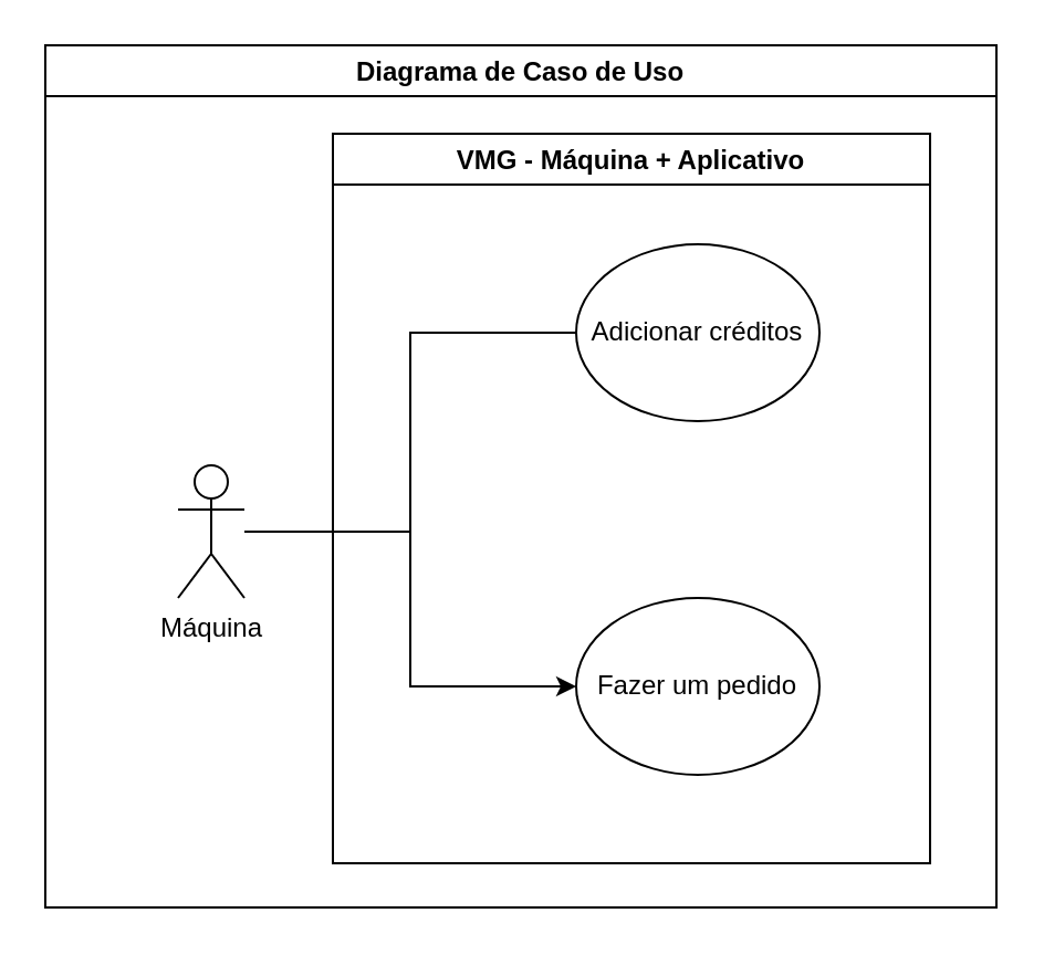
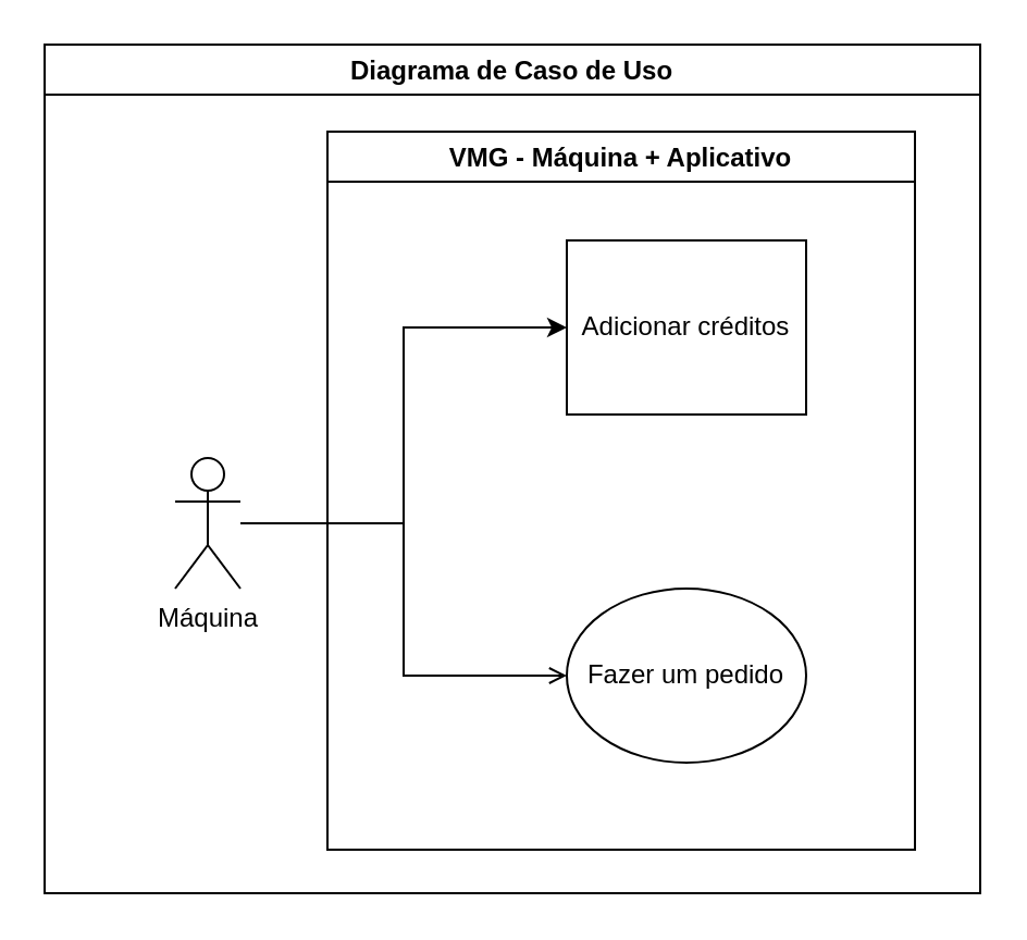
  <mxCell id="0" />
  <mxCell id="1" parent="0" />
  <mxCell id="2" value="Diagrama de Caso de Uso" style="swimlane;" parent="1" vertex="1"><mxGeometry y="20" width="430" height="390" as="geometry" x="20" /></mxCell>
- <mxCell id="3" style="edgeStyle=orthogonalEdgeStyle;rounded=0;orthogonalLoop=1;jettySize=auto;html=1;entryX=0;entryY=0.5;entryDx=0;entryDy=0;endArrow=none;" edge="1" parent="2" source="5" target="6"><mxGeometry relative="1" as="geometry" /></mxCell>
- <mxCell id="4" style="edgeStyle=orthogonalEdgeStyle;rounded=0;orthogonalLoop=1;jettySize=auto;html=1;entryX=0;entryY=0.5;entryDx=0;entryDy=0;" edge="1" parent="2" source="5" target="7"><mxGeometry relative="1" as="geometry" /></mxCell>
+ <mxCell id="3" style="edgeStyle=orthogonalEdgeStyle;rounded=0;orthogonalLoop=1;jettySize=auto;html=1;entryX=0;entryY=0.5;entryDx=0;entryDy=0;" edge="1" parent="2" source="5" target="6"><mxGeometry relative="1" as="geometry" /></mxCell>
+ <mxCell id="4" style="edgeStyle=orthogonalEdgeStyle;rounded=0;orthogonalLoop=1;jettySize=auto;html=1;entryX=0;entryY=0.5;entryDx=0;entryDy=0;endArrow=open;" edge="1" parent="2" source="5" target="7"><mxGeometry relative="1" as="geometry" /></mxCell>
  <mxCell id="5" value="Máquina" style="shape=umlActor;verticalLabelPosition=bottom;verticalAlign=top;html=1;outlineConnect=0;" vertex="1" parent="2"><mxGeometry x="60" y="190" width="30" height="60" as="geometry" /></mxCell>
- <mxCell id="6" value="Adicionar créditos" style="ellipse;whiteSpace=wrap;html=1;" vertex="1" parent="2"><mxGeometry x="240" y="90" width="110" height="80" as="geometry" /></mxCell>
+ <mxCell id="6" value="Adicionar créditos" style="whiteSpace=wrap;html=1;rounded=0;" vertex="1" parent="2"><mxGeometry x="240" y="90" width="110" height="80" as="geometry" /></mxCell>
  <mxCell id="7" value="Fazer um pedido" style="ellipse;whiteSpace=wrap;html=1;" vertex="1" parent="2"><mxGeometry x="240" y="250" width="110" height="80" as="geometry" /></mxCell>
  <mxCell id="8" value="VMG - Máquina + Aplicativo" style="swimlane;" vertex="1" parent="2"><mxGeometry x="130" y="40" width="270" height="330" as="geometry" /></mxCell>
